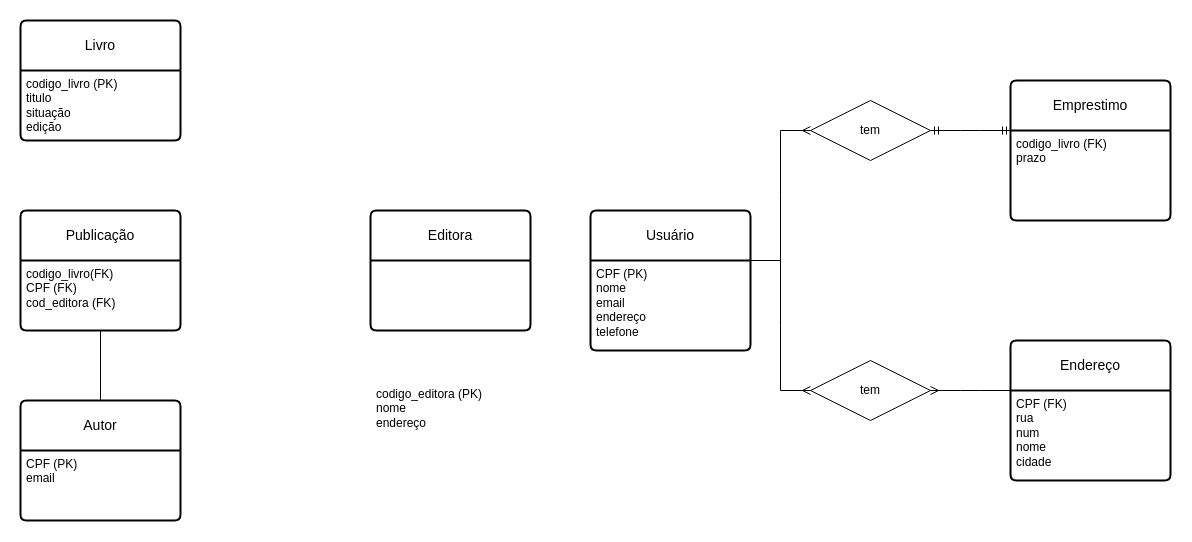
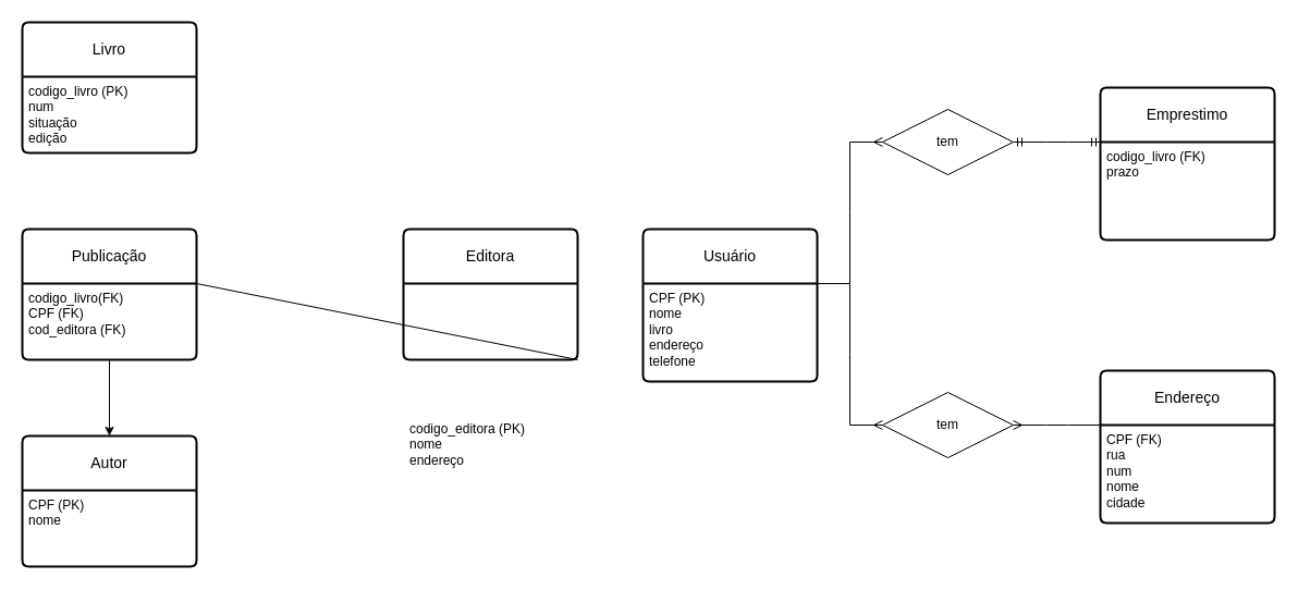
  <mxCell id="0" />
  <mxCell id="1" parent="0" />
  <mxCell id="2" value="Livro" style="swimlane;childLayout=stackLayout;horizontal=1;startSize=50;horizontalStack=0;rounded=1;fontSize=14;fontStyle=0;strokeWidth=2;resizeParent=0;resizeLast=1;shadow=0;dashed=0;align=center;arcSize=4;whiteSpace=wrap;html=1;" vertex="1" parent="1"><mxGeometry x="20" y="20" width="160" height="120" as="geometry" /></mxCell>
- <mxCell id="3" value="&lt;div&gt;codigo_livro (PK)&lt;br&gt;&lt;/div&gt;&lt;div&gt;titulo&lt;/div&gt;&lt;div&gt;situação&lt;/div&gt;&lt;div&gt;edição&lt;br&gt;&lt;/div&gt;" style="align=left;strokeColor=none;fillColor=none;spacingLeft=4;fontSize=12;verticalAlign=top;resizable=0;rotatable=0;part=1;html=1;" vertex="1" parent="2"><mxGeometry y="50" width="160" height="70" as="geometry" /></mxCell>
+ <mxCell id="3" value="&lt;div&gt;codigo_livro (PK)&lt;br&gt;&lt;/div&gt;&lt;div&gt;num&lt;/div&gt;&lt;div&gt;situação&lt;/div&gt;&lt;div&gt;edição&lt;br&gt;&lt;/div&gt;" style="align=left;strokeColor=none;fillColor=none;spacingLeft=4;fontSize=12;verticalAlign=top;resizable=0;rotatable=0;part=1;html=1;" vertex="1" parent="2"><mxGeometry y="50" width="160" height="70" as="geometry" /></mxCell>
  <mxCell id="4" value="Autor" style="swimlane;childLayout=stackLayout;horizontal=1;startSize=50;horizontalStack=0;rounded=1;fontSize=14;fontStyle=0;strokeWidth=2;resizeParent=0;resizeLast=1;shadow=0;dashed=0;align=center;arcSize=4;whiteSpace=wrap;html=1;" vertex="1" parent="1"><mxGeometry x="20" y="400" width="160" height="120" as="geometry" /></mxCell>
- <mxCell id="5" value="&lt;div&gt;CPF (PK)&lt;br&gt;&lt;/div&gt;&lt;div&gt;email&lt;br&gt;&lt;/div&gt;" style="align=left;strokeColor=none;fillColor=none;spacingLeft=4;fontSize=12;verticalAlign=top;resizable=0;rotatable=0;part=1;html=1;" vertex="1" parent="4"><mxGeometry y="50" width="160" height="70" as="geometry" /></mxCell>
+ <mxCell id="5" value="&lt;div&gt;CPF (PK)&lt;br&gt;&lt;/div&gt;&lt;div&gt;nome&lt;br&gt;&lt;/div&gt;" style="align=left;strokeColor=none;fillColor=none;spacingLeft=4;fontSize=12;verticalAlign=top;resizable=0;rotatable=0;part=1;html=1;" vertex="1" parent="4"><mxGeometry y="50" width="160" height="70" as="geometry" /></mxCell>
  <mxCell id="6" value="Emprestimo" style="swimlane;childLayout=stackLayout;horizontal=1;startSize=50;horizontalStack=0;rounded=1;fontSize=14;fontStyle=0;strokeWidth=2;resizeParent=0;resizeLast=1;shadow=0;dashed=0;align=center;arcSize=4;whiteSpace=wrap;html=1;" vertex="1" parent="1"><mxGeometry x="1010" y="80" width="160" height="140" as="geometry" /></mxCell>
  <mxCell id="7" value="&lt;div&gt;codigo_livro (FK)&lt;br&gt;&lt;/div&gt;&lt;div&gt;prazo&lt;br&gt;&lt;/div&gt;" style="align=left;strokeColor=none;fillColor=none;spacingLeft=4;fontSize=12;verticalAlign=top;resizable=0;rotatable=0;part=1;html=1;" vertex="1" parent="6"><mxGeometry y="50" width="160" height="90" as="geometry" /></mxCell>
  <mxCell id="8" value="Editora" style="swimlane;childLayout=stackLayout;horizontal=1;startSize=50;horizontalStack=0;rounded=1;fontSize=14;fontStyle=0;strokeWidth=2;resizeParent=0;resizeLast=1;shadow=0;dashed=0;align=center;arcSize=4;whiteSpace=wrap;html=1;" vertex="1" parent="1"><mxGeometry x="370" y="210" width="160" height="120" as="geometry" /></mxCell>
  <mxCell id="9" value="&lt;div&gt;codigo_editora (PK)&lt;br&gt;&lt;/div&gt;&lt;div&gt;nome&lt;/div&gt;&lt;div&gt;endereço&lt;br&gt;&lt;/div&gt;" style="align=left;strokeColor=none;fillColor=none;spacingLeft=4;fontSize=12;verticalAlign=top;resizable=0;rotatable=0;part=1;html=1;" vertex="1" parent="8"><mxGeometry y="170" width="160" height="-50" as="geometry" /></mxCell>
  <mxCell id="10" value="Publicação" style="swimlane;childLayout=stackLayout;horizontal=1;startSize=50;horizontalStack=0;rounded=1;fontSize=14;fontStyle=0;strokeWidth=2;resizeParent=0;resizeLast=1;shadow=0;dashed=0;align=center;arcSize=4;whiteSpace=wrap;html=1;" vertex="1" parent="1"><mxGeometry x="20" y="210" width="160" height="120" as="geometry" /></mxCell>
  <mxCell id="11" value="&lt;div&gt;codigo_livro(FK)&lt;/div&gt;&lt;div&gt;CPF (FK)&lt;/div&gt;&lt;div&gt;cod_editora (FK)&lt;/div&gt;" style="align=left;strokeColor=none;fillColor=none;spacingLeft=4;fontSize=12;verticalAlign=top;resizable=0;rotatable=0;part=1;html=1;" vertex="1" parent="10"><mxGeometry y="50" width="160" height="70" as="geometry" /></mxCell>
  <mxCell id="12" value="Endereço" style="swimlane;childLayout=stackLayout;horizontal=1;startSize=50;horizontalStack=0;rounded=1;fontSize=14;fontStyle=0;strokeWidth=2;resizeParent=0;resizeLast=1;shadow=0;dashed=0;align=center;arcSize=4;whiteSpace=wrap;html=1;" vertex="1" parent="1"><mxGeometry x="1010" y="340" width="160" height="140" as="geometry" /></mxCell>
  <mxCell id="13" value="&lt;div&gt;CPF (FK)&lt;/div&gt;&lt;div&gt;rua&lt;/div&gt;&lt;div&gt;num&lt;/div&gt;&lt;div&gt;nome&lt;/div&gt;&lt;div&gt;cidade&lt;br&gt;&lt;/div&gt;&lt;div&gt;&lt;br&gt;&lt;/div&gt;" style="align=left;strokeColor=none;fillColor=none;spacingLeft=4;fontSize=12;verticalAlign=top;resizable=0;rotatable=0;part=1;html=1;" vertex="1" parent="12"><mxGeometry y="50" width="160" height="90" as="geometry" /></mxCell>
  <mxCell id="14" value="Usuário" style="swimlane;childLayout=stackLayout;horizontal=1;startSize=50;horizontalStack=0;rounded=1;fontSize=14;fontStyle=0;strokeWidth=2;resizeParent=0;resizeLast=1;shadow=0;dashed=0;align=center;arcSize=4;whiteSpace=wrap;html=1;" vertex="1" parent="1"><mxGeometry x="590" y="210" width="160" height="140" as="geometry" /></mxCell>
- <mxCell id="15" value="&lt;div&gt;CPF (PK)&lt;/div&gt;&lt;div&gt;nome&lt;/div&gt;&lt;div&gt;email&lt;/div&gt;&lt;div&gt;endereço&lt;/div&gt;&lt;div&gt;telefone&lt;br&gt;&lt;/div&gt;" style="align=left;strokeColor=none;fillColor=none;spacingLeft=4;fontSize=12;verticalAlign=top;resizable=0;rotatable=0;part=1;html=1;" vertex="1" parent="14"><mxGeometry y="50" width="160" height="90" as="geometry" /></mxCell>
- <mxCell id="16" value="" style="endArrow=none;html=1;rounded=0;exitX=0.5;exitY=1;exitDx=0;exitDy=0;entryX=0.5;entryY=0;entryDx=0;entryDy=0;" edge="1" parent="1" source="11" target="4"><mxGeometry relative="1" as="geometry"><mxPoint x="490" y="270" as="sourcePoint" /><mxPoint x="650" y="270" as="targetPoint" /></mxGeometry></mxCell>
+ <mxCell id="15" value="&lt;div&gt;CPF (PK)&lt;/div&gt;&lt;div&gt;nome&lt;/div&gt;&lt;div&gt;livro&lt;/div&gt;&lt;div&gt;endereço&lt;/div&gt;&lt;div&gt;telefone&lt;br&gt;&lt;/div&gt;" style="align=left;strokeColor=none;fillColor=none;spacingLeft=4;fontSize=12;verticalAlign=top;resizable=0;rotatable=0;part=1;html=1;" vertex="1" parent="14"><mxGeometry y="50" width="160" height="90" as="geometry" /></mxCell>
+ <mxCell id="16" value="" style="endArrow=classic;html=1;rounded=0;exitX=0.5;exitY=1;exitDx=0;exitDy=0;entryX=0.5;entryY=0;entryDx=0;entryDy=0;" edge="1" parent="1" source="11" target="4"><mxGeometry relative="1" as="geometry"><mxPoint x="490" y="270" as="sourcePoint" /><mxPoint x="650" y="270" as="targetPoint" /></mxGeometry></mxCell>
+ <mxCell id="17" value="" style="endArrow=none;html=1;rounded=0;exitX=1;exitY=0;exitDx=0;exitDy=0;entryX=0;entryY=0;entryDx=0;entryDy=0;" edge="1" parent="1" source="11" target="9"><mxGeometry relative="1" as="geometry"><mxPoint x="490" y="270" as="sourcePoint" /><mxPoint x="650" y="270" as="targetPoint" /></mxGeometry></mxCell>
  <mxCell id="18" value="" style="edgeStyle=entityRelationEdgeStyle;fontSize=12;html=1;endArrow=ERmany;rounded=0;entryX=0;entryY=0.5;entryDx=0;entryDy=0;exitX=1;exitY=0;exitDx=0;exitDy=0;" edge="1" parent="1" source="15" target="21"><mxGeometry width="100" height="100" relative="1" as="geometry"><mxPoint x="520" y="320" as="sourcePoint" /><mxPoint x="620" y="220" as="targetPoint" /></mxGeometry></mxCell>
  <mxCell id="19" value="tem" style="shape=rhombus;perimeter=rhombusPerimeter;whiteSpace=wrap;html=1;align=center;" vertex="1" parent="1"><mxGeometry x="810" y="100" width="120" height="60" as="geometry" /></mxCell>
  <mxCell id="20" value="" style="edgeStyle=entityRelationEdgeStyle;fontSize=12;html=1;endArrow=ERmany;rounded=0;entryX=0;entryY=0.5;entryDx=0;entryDy=0;exitX=1;exitY=0;exitDx=0;exitDy=0;" edge="1" parent="1" source="15" target="19"><mxGeometry width="100" height="100" relative="1" as="geometry"><mxPoint x="520" y="260" as="sourcePoint" /><mxPoint x="620" y="160" as="targetPoint" /></mxGeometry></mxCell>
  <mxCell id="21" value="tem" style="shape=rhombus;perimeter=rhombusPerimeter;whiteSpace=wrap;html=1;align=center;" vertex="1" parent="1"><mxGeometry x="810" y="360" width="120" height="60" as="geometry" /></mxCell>
  <mxCell id="22" value="" style="edgeStyle=entityRelationEdgeStyle;fontSize=12;html=1;endArrow=ERmandOne;startArrow=ERmandOne;rounded=0;entryX=0;entryY=0;entryDx=0;entryDy=0;exitX=1;exitY=0.5;exitDx=0;exitDy=0;" edge="1" parent="1" source="19" target="7"><mxGeometry width="100" height="100" relative="1" as="geometry"><mxPoint x="520" y="290" as="sourcePoint" /><mxPoint x="620" y="190" as="targetPoint" /></mxGeometry></mxCell>
  <mxCell id="23" value="" style="edgeStyle=entityRelationEdgeStyle;fontSize=12;html=1;endArrow=ERmany;rounded=0;exitX=0;exitY=0;exitDx=0;exitDy=0;entryX=1;entryY=0.5;entryDx=0;entryDy=0;" edge="1" parent="1" source="13" target="21"><mxGeometry width="100" height="100" relative="1" as="geometry"><mxPoint x="520" y="350" as="sourcePoint" /><mxPoint x="620" y="250" as="targetPoint" /></mxGeometry></mxCell>
